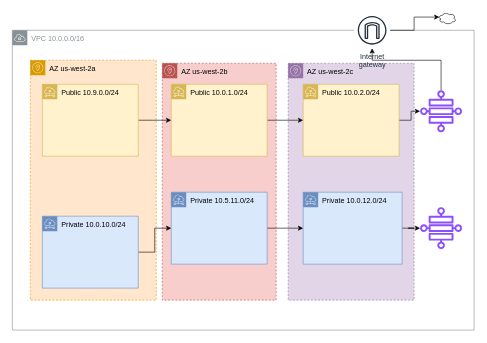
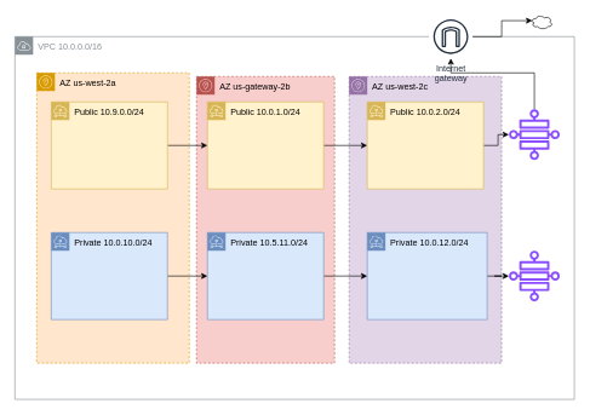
  <mxCell id="0" />
  <mxCell id="1" parent="0" />
  <mxCell id="2" value="VPC 10.0.0.0/16" style="sketch=0;outlineConnect=0;gradientColor=none;html=1;whiteSpace=wrap;fontSize=12;fontStyle=0;shape=mxgraph.aws4.group;grIcon=mxgraph.aws4.group_vpc;strokeColor=#879196;fillColor=none;verticalAlign=top;align=left;spacingLeft=30;fontColor=#879196;dashed=0;" vertex="1" parent="1"><mxGeometry x="20" y="50" width="770" height="500" as="geometry" /></mxCell>
  <mxCell id="3" value="AZ us-west-2a" style="sketch=0;outlineConnect=0;html=1;whiteSpace=wrap;fontSize=12;fontStyle=0;shape=mxgraph.aws4.group;grIcon=mxgraph.aws4.group_availability_zone;strokeColor=#d79b00;fillColor=#ffe6cc;verticalAlign=top;align=left;spacingLeft=30;dashed=1;" vertex="1" parent="1"><mxGeometry x="50" y="100" width="210" height="400" as="geometry" /></mxCell>
- <mxCell id="4" value="AZ us-west-2b" style="sketch=0;outlineConnect=0;html=1;whiteSpace=wrap;fontSize=12;fontStyle=0;shape=mxgraph.aws4.group;grIcon=mxgraph.aws4.group_availability_zone;strokeColor=#b85450;fillColor=#f8cecc;verticalAlign=top;align=left;spacingLeft=30;dashed=1;" vertex="1" parent="1"><mxGeometry x="270" y="105" width="190" height="395" as="geometry" /></mxCell>
+ <mxCell id="4" value="AZ us-gateway-2b" style="sketch=0;outlineConnect=0;html=1;whiteSpace=wrap;fontSize=12;fontStyle=0;shape=mxgraph.aws4.group;grIcon=mxgraph.aws4.group_availability_zone;strokeColor=#b85450;fillColor=#f8cecc;verticalAlign=top;align=left;spacingLeft=30;dashed=1;" vertex="1" parent="1"><mxGeometry x="270" y="105" width="190" height="395" as="geometry" /></mxCell>
  <mxCell id="5" value="AZ us-west-2c" style="sketch=0;outlineConnect=0;html=1;whiteSpace=wrap;fontSize=12;fontStyle=0;shape=mxgraph.aws4.group;grIcon=mxgraph.aws4.group_availability_zone;strokeColor=#9673a6;fillColor=#e1d5e7;verticalAlign=top;align=left;spacingLeft=30;dashed=1;" vertex="1" parent="1"><mxGeometry x="480" y="105" width="210" height="395" as="geometry" /></mxCell>
  <mxCell id="6" style="edgeStyle=orthogonalEdgeStyle;rounded=0;orthogonalLoop=1;jettySize=auto;html=1;" edge="1" parent="1" source="7" target="11"><mxGeometry relative="1" as="geometry" /></mxCell>
  <mxCell id="7" value="Public 10.9.0.0/24" style="sketch=0;outlineConnect=0;html=1;whiteSpace=wrap;fontSize=12;fontStyle=0;shape=mxgraph.aws4.group;grIcon=mxgraph.aws4.group_subnet;strokeColor=#d6b656;fillColor=#fff2cc;verticalAlign=top;align=left;spacingLeft=30;dashed=0;" vertex="1" parent="1"><mxGeometry x="70" y="140" width="160" height="120" as="geometry" /></mxCell>
  <mxCell id="8" style="edgeStyle=orthogonalEdgeStyle;rounded=0;orthogonalLoop=1;jettySize=auto;html=1;" edge="1" parent="1" source="9" target="13"><mxGeometry relative="1" as="geometry" /></mxCell>
- <mxCell id="9" value="Private 10.0.10.0/24" style="sketch=0;outlineConnect=0;html=1;whiteSpace=wrap;fontSize=12;fontStyle=0;shape=mxgraph.aws4.group;grIcon=mxgraph.aws4.group_subnet;strokeColor=#6c8ebf;fillColor=#dae8fc;verticalAlign=top;align=left;spacingLeft=30;dashed=0;" vertex="1" parent="1"><mxGeometry x="70" y="360" width="160" height="120" as="geometry" /></mxCell>
+ <mxCell id="9" value="Private 10.0.10.0/24" style="sketch=0;outlineConnect=0;html=1;whiteSpace=wrap;fontSize=12;fontStyle=0;shape=mxgraph.aws4.group;grIcon=mxgraph.aws4.group_subnet;strokeColor=#6c8ebf;fillColor=#dae8fc;verticalAlign=top;align=left;spacingLeft=30;dashed=0;" vertex="1" parent="1"><mxGeometry x="70" y="320" width="160" height="120" as="geometry" /></mxCell>
  <mxCell id="10" style="edgeStyle=orthogonalEdgeStyle;rounded=0;orthogonalLoop=1;jettySize=auto;html=1;" edge="1" parent="1" source="11" target="15"><mxGeometry relative="1" as="geometry" /></mxCell>
  <mxCell id="11" value="Public 10.0.1.0/24" style="sketch=0;outlineConnect=0;html=1;whiteSpace=wrap;fontSize=12;fontStyle=0;shape=mxgraph.aws4.group;grIcon=mxgraph.aws4.group_subnet;strokeColor=#d6b656;fillColor=#fff2cc;verticalAlign=top;align=left;spacingLeft=30;dashed=0;" vertex="1" parent="1"><mxGeometry x="285" y="140" width="160" height="120" as="geometry" /></mxCell>
  <mxCell id="12" style="edgeStyle=orthogonalEdgeStyle;rounded=0;orthogonalLoop=1;jettySize=auto;html=1;" edge="1" parent="1" source="13" target="17"><mxGeometry relative="1" as="geometry" /></mxCell>
  <mxCell id="13" value="Private 10.5.11.0/24" style="sketch=0;outlineConnect=0;html=1;whiteSpace=wrap;fontSize=12;fontStyle=0;shape=mxgraph.aws4.group;grIcon=mxgraph.aws4.group_subnet;strokeColor=#6c8ebf;fillColor=#dae8fc;verticalAlign=top;align=left;spacingLeft=30;dashed=0;" vertex="1" parent="1"><mxGeometry x="285" y="320" width="160" height="120" as="geometry" /></mxCell>
  <mxCell id="14" style="edgeStyle=orthogonalEdgeStyle;rounded=0;orthogonalLoop=1;jettySize=auto;html=1;" edge="1" parent="1" source="15" target="20"><mxGeometry relative="1" as="geometry" /></mxCell>
  <mxCell id="15" value="Public 10.0.2.0/24" style="sketch=0;outlineConnect=0;html=1;whiteSpace=wrap;fontSize=12;fontStyle=0;shape=mxgraph.aws4.group;grIcon=mxgraph.aws4.group_subnet;strokeColor=#d6b656;fillColor=#fff2cc;verticalAlign=top;align=left;spacingLeft=30;dashed=0;" vertex="1" parent="1"><mxGeometry x="505" y="140" width="160" height="120" as="geometry" /></mxCell>
  <mxCell id="16" style="edgeStyle=orthogonalEdgeStyle;rounded=0;orthogonalLoop=1;jettySize=auto;html=1;" edge="1" parent="1" source="17" target="21"><mxGeometry relative="1" as="geometry" /></mxCell>
  <mxCell id="17" value="Private 10.0.12.0/24" style="sketch=0;outlineConnect=0;html=1;whiteSpace=wrap;fontSize=12;fontStyle=0;shape=mxgraph.aws4.group;grIcon=mxgraph.aws4.group_subnet;strokeColor=#6c8ebf;fillColor=#dae8fc;verticalAlign=top;align=left;spacingLeft=30;dashed=0;" vertex="1" parent="1"><mxGeometry x="505" y="320" width="165" height="120" as="geometry" /></mxCell>
  <mxCell id="18" value="Internet&#10;gateway" style="sketch=0;outlineConnect=0;fontColor=#232F3E;gradientColor=none;strokeColor=#232F3E;fillColor=#ffffff;dashed=0;verticalLabelPosition=bottom;verticalAlign=top;align=center;html=1;fontSize=12;fontStyle=0;aspect=fixed;shape=mxgraph.aws4.resourceIcon;resIcon=mxgraph.aws4.internet_gateway;" vertex="1" parent="1"><mxGeometry x="590" width="60" height="60" as="geometry" y="20" /></mxCell>
  <mxCell id="19" style="edgeStyle=orthogonalEdgeStyle;rounded=0;orthogonalLoop=1;jettySize=auto;html=1;" edge="1" parent="1" source="20" target="18"><mxGeometry relative="1" as="geometry"><Array as="points"><mxPoint x="735" y="100" /><mxPoint x="620" y="100" /></Array></mxGeometry></mxCell>
  <mxCell id="20" value="" style="sketch=0;outlineConnect=0;fontColor=#232F3E;gradientColor=none;fillColor=#8C4FFF;strokeColor=none;dashed=0;verticalLabelPosition=bottom;verticalAlign=top;align=center;html=1;fontSize=12;fontStyle=0;aspect=fixed;pointerEvents=1;shape=mxgraph.aws4.cloud_wan_transit_gateway_route_table_attachment;" vertex="1" parent="1"><mxGeometry x="700" y="150" width="70" height="70" as="geometry" /></mxCell>
  <mxCell id="21" value="" style="sketch=0;outlineConnect=0;fontColor=#232F3E;gradientColor=none;fillColor=#8C4FFF;strokeColor=none;dashed=0;verticalLabelPosition=bottom;verticalAlign=top;align=center;html=1;fontSize=12;fontStyle=0;aspect=fixed;pointerEvents=1;shape=mxgraph.aws4.cloud_wan_transit_gateway_route_table_attachment;" vertex="1" parent="1"><mxGeometry x="700" y="345" width="70" height="70" as="geometry" /></mxCell>
  <mxCell id="22" value="" style="ellipse;shape=cloud;whiteSpace=wrap;html=1;" vertex="1" parent="1"><mxGeometry x="730" width="30" height="20" as="geometry" y="20" /></mxCell>
  <mxCell id="23" style="edgeStyle=orthogonalEdgeStyle;rounded=0;orthogonalLoop=1;jettySize=auto;html=1;entryX=0.07;entryY=0.4;entryDx=0;entryDy=0;entryPerimeter=0;" edge="1" parent="1" source="18" target="22"><mxGeometry relative="1" as="geometry" /></mxCell>
